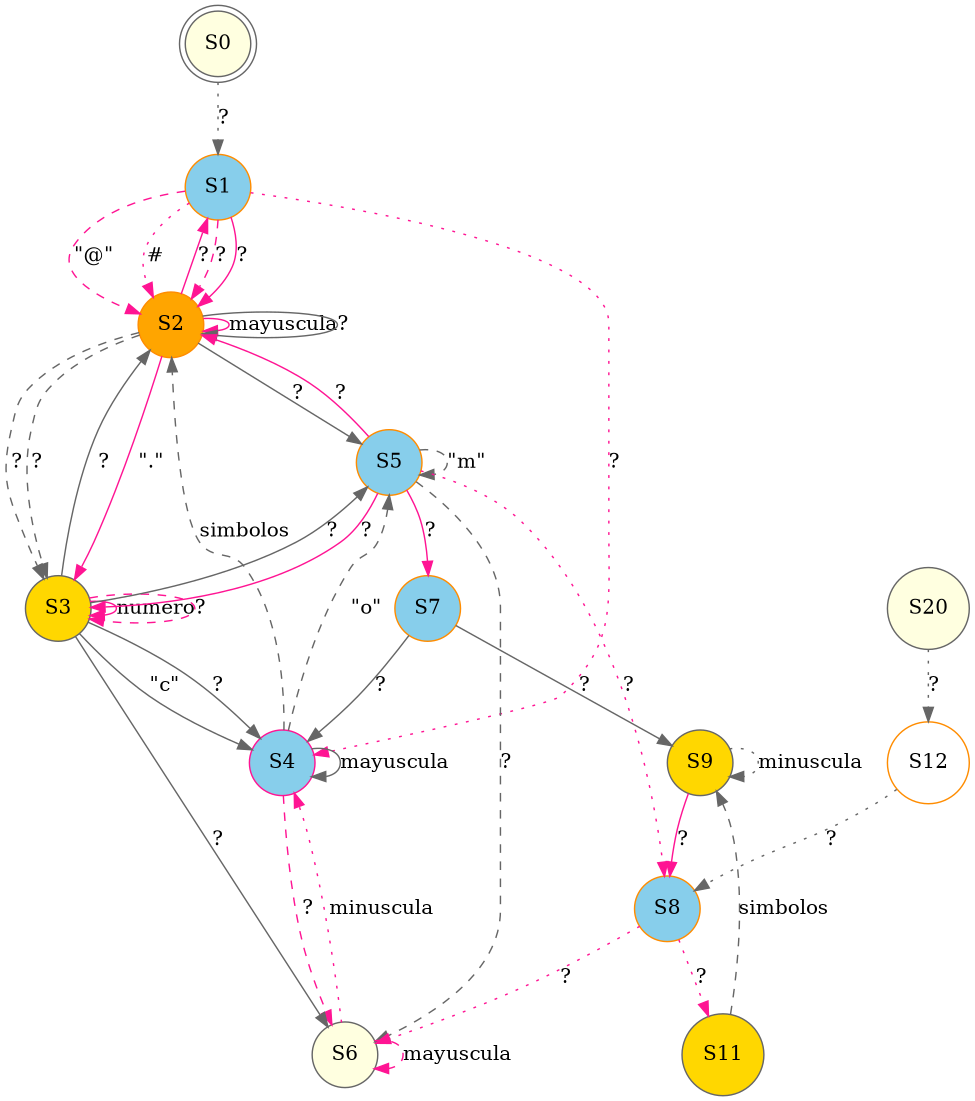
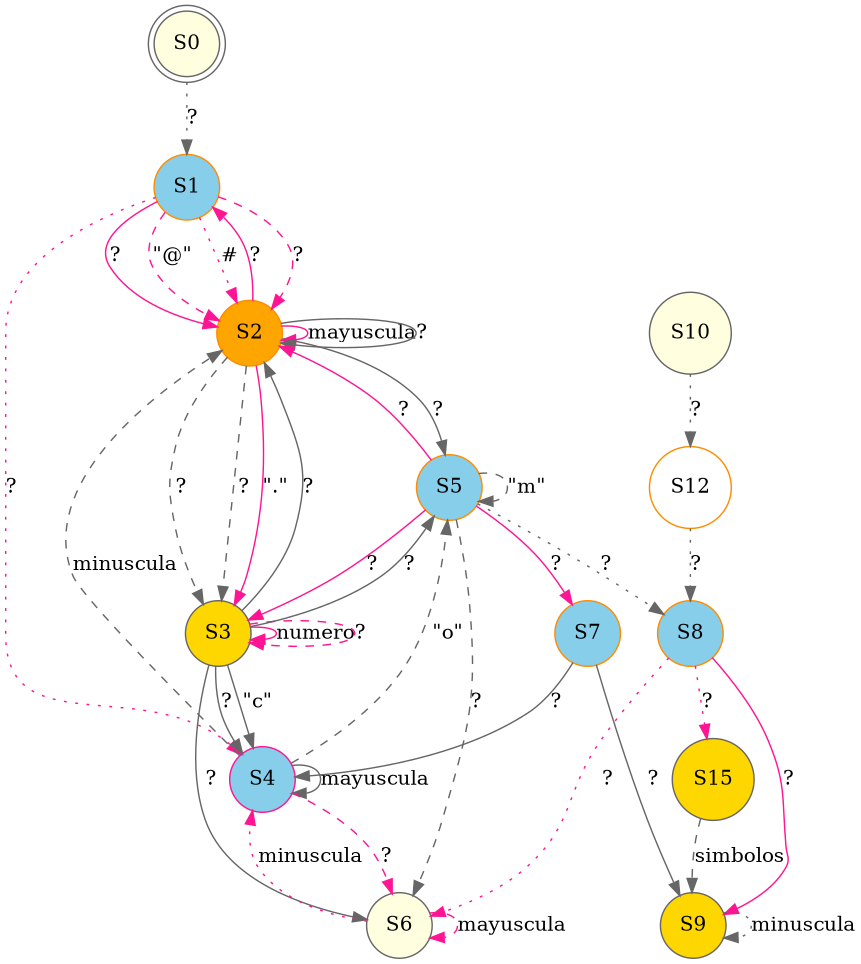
  digraph {
    rankdir=TB
    node [color=gray40 fillcolor=skyblue shape=circle style=filled]
    edge [color=gray40 style=solid]
    S0 [fillcolor=lightyellow shape=doublecircle]
    S1 [color=darkorange]
    S2 [color=darkorange fillcolor=orange]
    S4 [color=deeppink]
    S3 [fillcolor=gold]
    S5 [color=darkorange]
    S6 [fillcolor=lightyellow]
    S8 [color=darkorange]
    S7 [color=darkorange]
    S9 [fillcolor=gold]
-   S11 [fillcolor=gold]
-   S10 [fillcolor=lightyellow label=S20]
+   S11 [fillcolor=gold label=S15]
+   S10 [fillcolor=lightyellow]
    S12 [color=darkorange fillcolor=white]
    S0 -> S1 [label="?" style=dotted]
    S1 -> S2 [color=deeppink label="?" style=dashed]
    S1 -> S2 [color=deeppink label="?"]
    S1 -> S2 [color=deeppink label="\"@\"" style=dashed]
    S1 -> S2 [color=deeppink label="#" style=dotted]
    S1 -> S4 [color=deeppink label="?" style=dotted]
    S2 -> S1 [color=deeppink label="?"]
    S2 -> S2 [color=deeppink label=mayuscula]
    S2 -> S2 [label="?"]
    S2 -> S3 [label="?" style=dashed]
    S2 -> S3 [label="?" style=dashed]
    S2 -> S3 [color=deeppink label="\".\""]
    S2 -> S5 [label="?"]
-   S4 -> S2 [label=simbolos style=dashed]
+   S4 -> S2 [label=minuscula style=dashed]
    S4 -> S4 [label=mayuscula]
    S4 -> S5 [label="\"o\"" style=dashed]
    S4 -> S6 [color=deeppink label="?" style=dashed]
    S3 -> S2 [label="?"]
    S3 -> S4 [label="?"]
    S3 -> S4 [label="\"c\""]
    S3 -> S3 [color=deeppink label=numero]
    S3 -> S3 [color=deeppink label="?" style=dashed]
    S3 -> S5 [label="?"]
    S3 -> S6 [label="?"]
    S5 -> S2 [color=deeppink label="?"]
    S5 -> S3 [color=deeppink label="?"]
    S5 -> S5 [label="\"m\"" style=dashed]
    S5 -> S6 [label="?" style=dashed]
-   S5 -> S8 [color=deeppink label="?" style=dotted]
+   S5 -> S8 [label="?" style=dotted]
    S5 -> S7 [color=deeppink label="?"]
    S6 -> S4 [color=deeppink label=minuscula style=dotted]
    S6 -> S6 [color=deeppink label=mayuscula style=dashed]
    S8 -> S6 [color=deeppink label="?" style=dotted]
-   S9 -> S8 [color=deeppink label="?"]
+   S8 -> S9 [color=deeppink label="?"]
    S8 -> S11 [color=deeppink label="?" style=dotted]
    S7 -> S4 [label="?"]
    S7 -> S9 [label="?"]
    S9 -> S9 [label=minuscula style=dotted]
    S11 -> S9 [label=simbolos style=dashed]
    S10 -> S12 [label="?" style=dotted]
    S12 -> S8 [label="?" style=dotted]
  }
